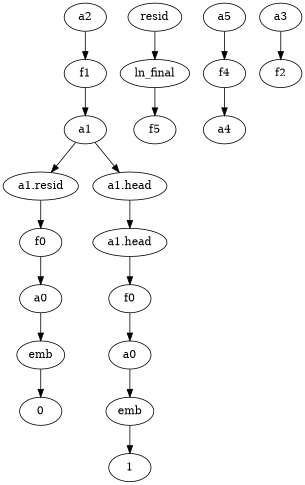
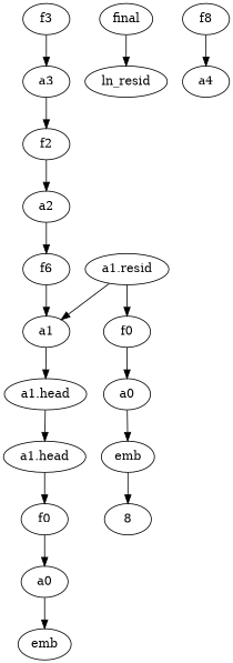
  digraph {
-   n1 [label=0]
-   n2 [label=1]
-   n3 [label=ln_final]
-   n4 [label=f5]
+   n1 [label=8]
+   n3 [label=ln_resid]
    n5 [label=a2]
-   n6 [label=f1]
+   n6 [label=f6]
    n7 [label=a1]
    n8 [label="a1.resid"]
    n9 [label="a1.head"]
    n10 [label=emb]
    n11 [label=a4]
+   n12 [label=f3]
    n13 [label=a3]
    n14 [label=a0]
    n15 [label=emb]
-   n16 [label=a5]
-   n17 [label=f4]
+   n17 [label=f8]
    n18 [label=f0]
    n19 [label=a0]
    n20 [label=f2]
-   n21 [label=resid]
+   n21 [label=final]
    n22 [label="a1.head"]
    n23 [label=f0]
-   n3 -> n4
    n5 -> n6
    n6 -> n7
-   n7 -> n8
+   n8 -> n7
    n7 -> n9
    n8 -> n18
    n9 -> n22
    n10 -> n1
+   n12 -> n13
    n13 -> n20
    n14 -> n15
-   n15 -> n2
-   n16 -> n17
    n17 -> n11
    n18 -> n19
    n19 -> n10
+   n20 -> n5
    n21 -> n3
    n22 -> n23
    n23 -> n14
  }
